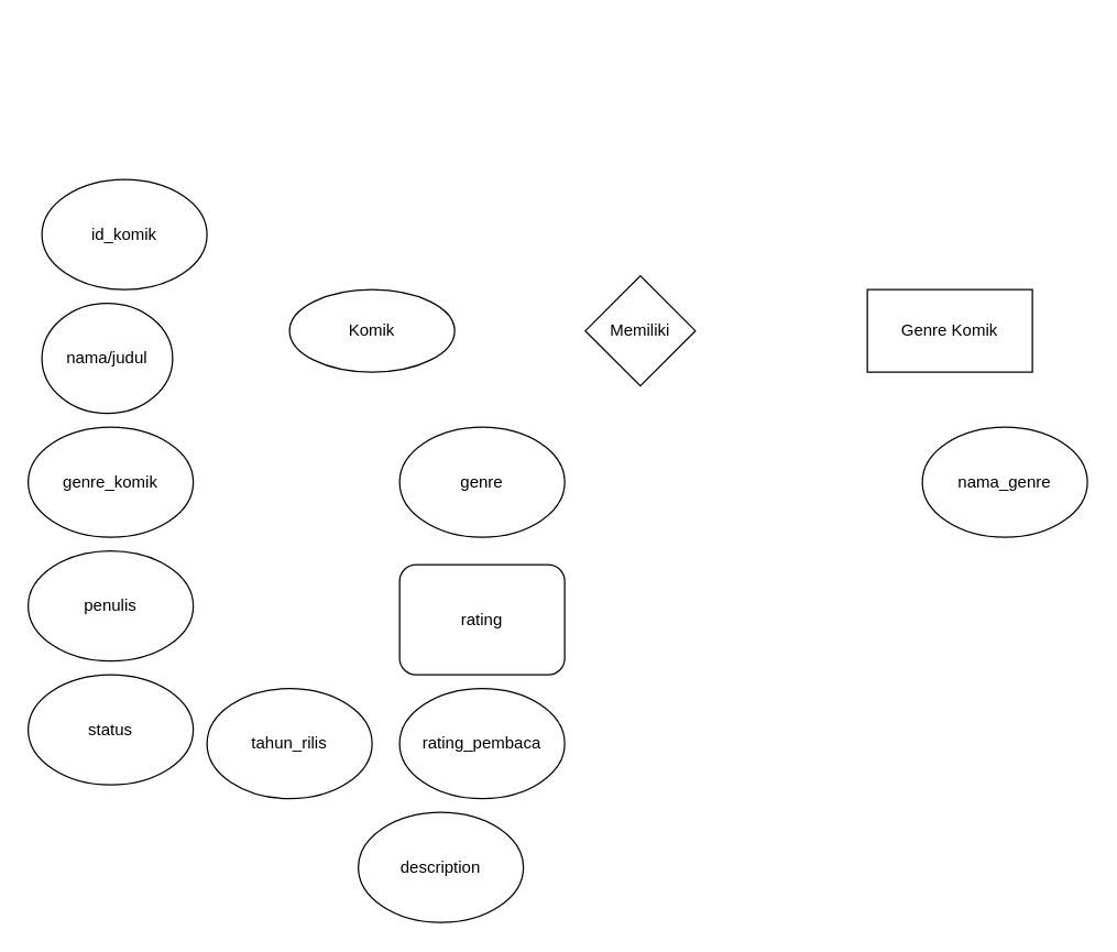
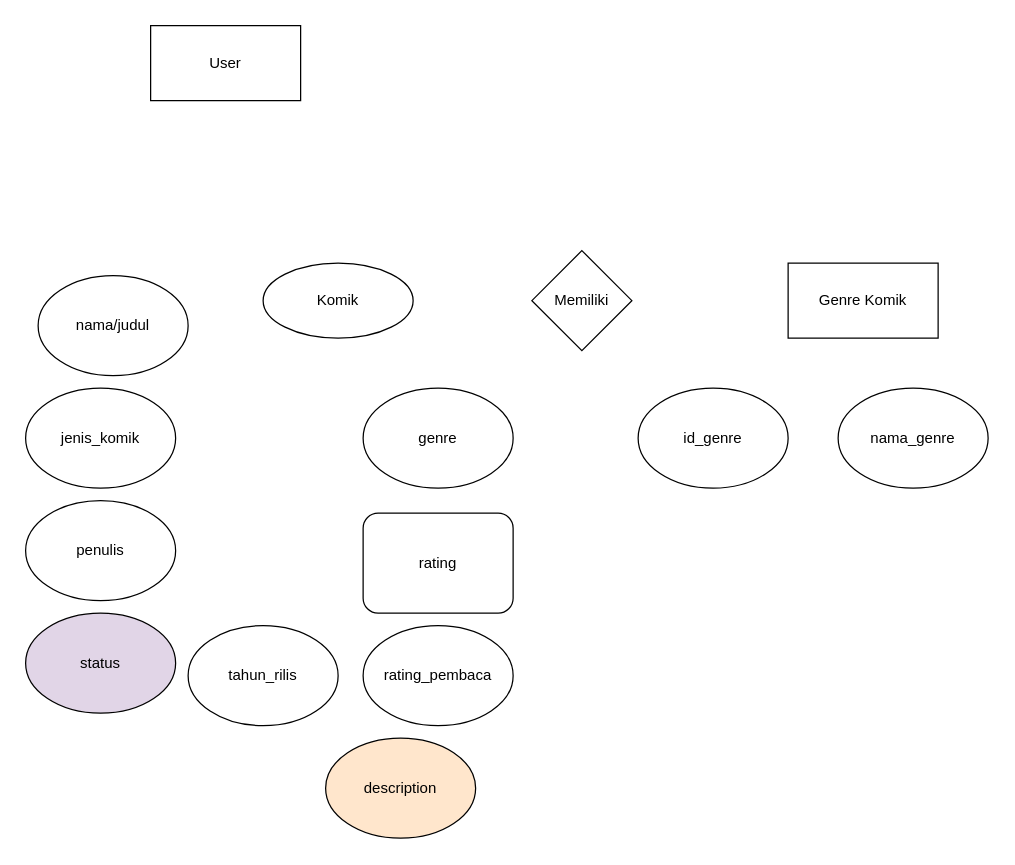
  <mxCell id="0" />
  <mxCell id="1" parent="0" />
  <mxCell id="2" value="Komik" style="ellipse;whiteSpace=wrap;html=1;" vertex="1" parent="1"><mxGeometry x="210" y="210" width="120" height="60" as="geometry" /></mxCell>
  <mxCell id="3" value="Genre Komik" style="rounded=0;whiteSpace=wrap;html=1;" vertex="1" parent="1"><mxGeometry x="630" y="210" width="120" height="60" as="geometry" /></mxCell>
+ <mxCell id="4" value="User" style="rounded=0;whiteSpace=wrap;html=1;" vertex="1" parent="1"><mxGeometry x="120" y="20" width="120" height="60" as="geometry" /></mxCell>
  <mxCell id="5" value="Memiliki" style="rhombus;whiteSpace=wrap;html=1;" vertex="1" parent="1"><mxGeometry x="425" y="200" width="80" height="80" as="geometry" /></mxCell>
- <mxCell id="6" value="id_komik" style="ellipse;whiteSpace=wrap;html=1;" vertex="1" parent="1"><mxGeometry x="30" y="130" width="120" height="80" as="geometry" /></mxCell>
- <mxCell id="7" value="nama/judul" style="ellipse;whiteSpace=wrap;html=1;" vertex="1" parent="1"><mxGeometry x="30" y="220" width="95" height="80" as="geometry" /></mxCell>
+ <mxCell id="7" value="nama/judul" style="ellipse;whiteSpace=wrap;html=1;" vertex="1" parent="1"><mxGeometry x="30" y="220" width="120" height="80" as="geometry" /></mxCell>
  <mxCell id="8" value="genre" style="ellipse;whiteSpace=wrap;html=1;" vertex="1" parent="1"><mxGeometry x="290" y="310" width="120" height="80" as="geometry" /></mxCell>
  <mxCell id="9" value="tahun_rilis" style="ellipse;whiteSpace=wrap;html=1;" vertex="1" parent="1"><mxGeometry x="150" y="500" width="120" height="80" as="geometry" /></mxCell>
- <mxCell id="10" value="genre_komik" style="ellipse;whiteSpace=wrap;html=1;" vertex="1" parent="1"><mxGeometry x="20" y="310" width="120" height="80" as="geometry" /></mxCell>
+ <mxCell id="10" value="jenis_komik" style="ellipse;whiteSpace=wrap;html=1;" vertex="1" parent="1"><mxGeometry x="20" y="310" width="120" height="80" as="geometry" /></mxCell>
  <mxCell id="11" value="penulis" style="ellipse;whiteSpace=wrap;html=1;" vertex="1" parent="1"><mxGeometry x="20" y="400" width="120" height="80" as="geometry" /></mxCell>
- <mxCell id="12" value="status" style="ellipse;whiteSpace=wrap;html=1;" vertex="1" parent="1"><mxGeometry x="20" y="490" width="120" height="80" as="geometry" /></mxCell>
+ <mxCell id="12" value="status" style="ellipse;whiteSpace=wrap;html=1;fillColor=#e1d5e7;" vertex="1" parent="1"><mxGeometry x="20" y="490" width="120" height="80" as="geometry" /></mxCell>
  <mxCell id="13" value="rating_pembaca" style="ellipse;whiteSpace=wrap;html=1;" vertex="1" parent="1"><mxGeometry x="290" y="500" width="120" height="80" as="geometry" /></mxCell>
  <mxCell id="14" value="rating" style="whiteSpace=wrap;html=1;rounded=1;" vertex="1" parent="1"><mxGeometry x="290" y="410" width="120" height="80" as="geometry" /></mxCell>
+ <mxCell id="15" value="id_genre" style="ellipse;whiteSpace=wrap;html=1;" vertex="1" parent="1"><mxGeometry x="510" y="310" width="120" height="80" as="geometry" /></mxCell>
  <mxCell id="16" value="nama_genre" style="ellipse;whiteSpace=wrap;html=1;" vertex="1" parent="1"><mxGeometry x="670" y="310" width="120" height="80" as="geometry" /></mxCell>
- <mxCell id="17" value="description" style="ellipse;whiteSpace=wrap;html=1;" vertex="1" parent="1"><mxGeometry x="260" y="590" width="120" height="80" as="geometry" /></mxCell>
+ <mxCell id="17" value="description" style="ellipse;whiteSpace=wrap;html=1;fillColor=#ffe6cc;" vertex="1" parent="1"><mxGeometry x="260" y="590" width="120" height="80" as="geometry" /></mxCell>
